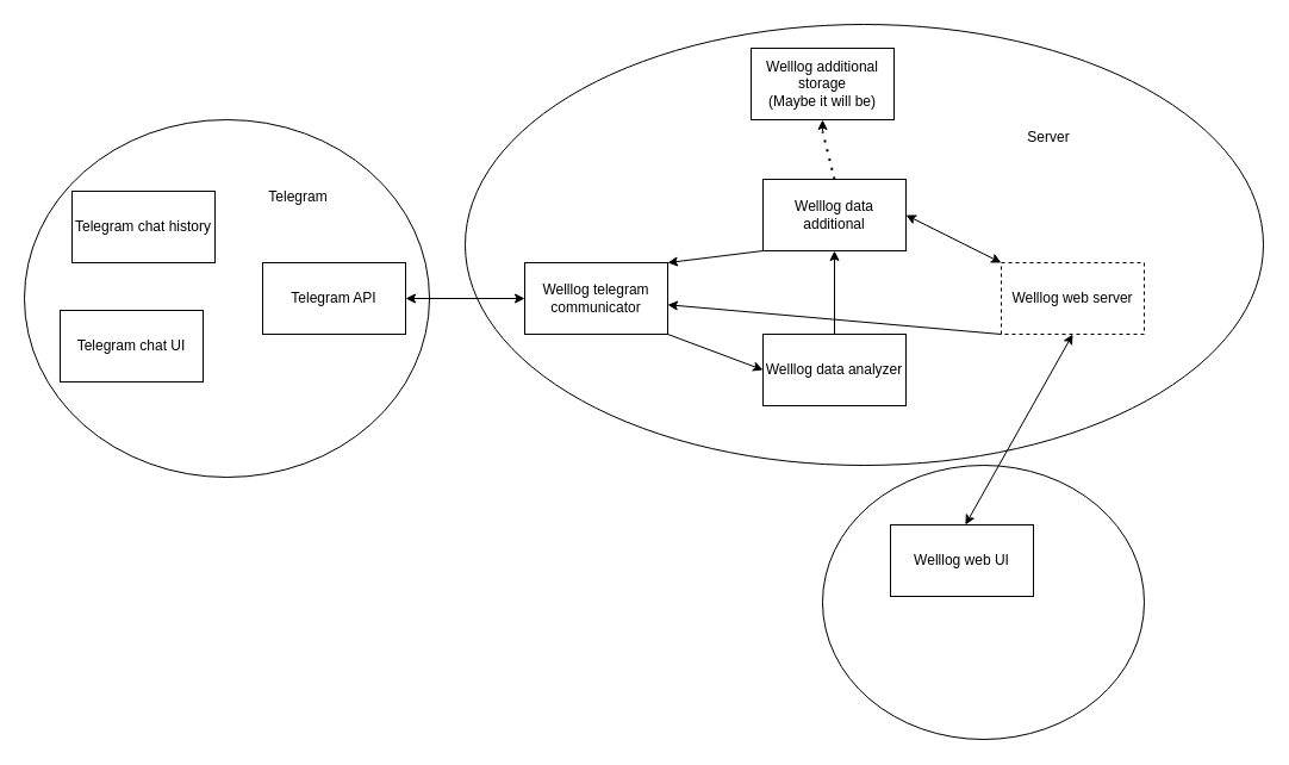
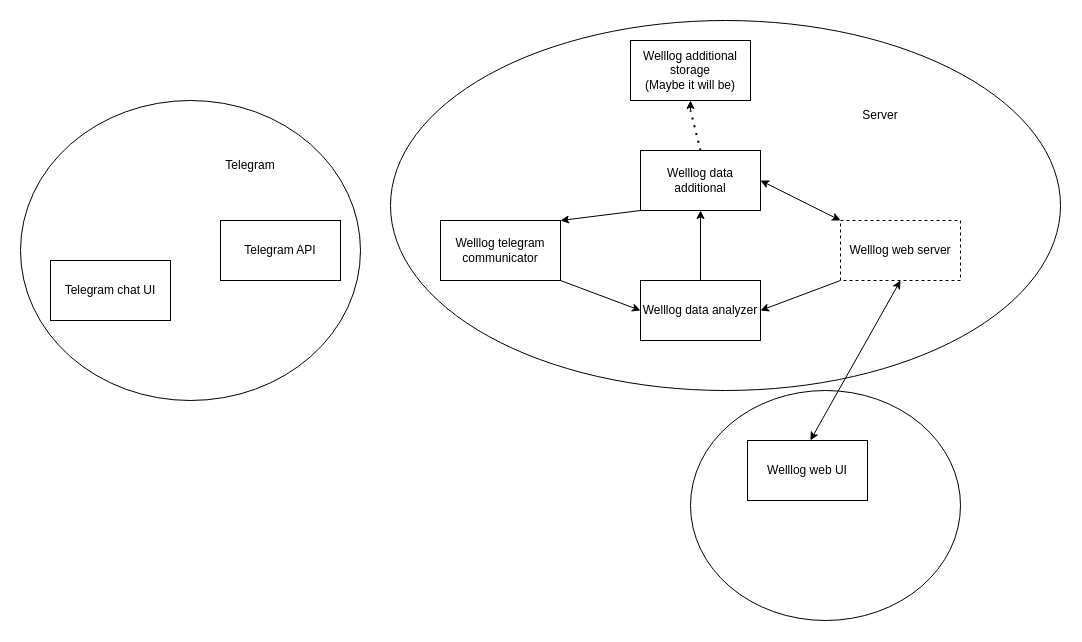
  <mxCell id="0" />
  <mxCell id="1" parent="0" />
  <mxCell id="2" value="" style="ellipse;whiteSpace=wrap;html=1;" vertex="1" parent="1"><mxGeometry x="390" y="20" width="670" height="370" as="geometry" /></mxCell>
  <mxCell id="3" value="" style="ellipse;whiteSpace=wrap;html=1;" vertex="1" parent="1"><mxGeometry x="690" y="390" width="270" height="230" as="geometry" /></mxCell>
  <mxCell id="4" value="" style="ellipse;whiteSpace=wrap;html=1;" parent="1" vertex="1"><mxGeometry x="20" y="100" width="340" height="300" as="geometry" /></mxCell>
- <mxCell id="5" value="Telegram chat history" style="rounded=0;whiteSpace=wrap;html=1;" parent="1" vertex="1"><mxGeometry x="60" y="160" width="120" height="60" as="geometry" /></mxCell>
  <mxCell id="6" value="Telegram chat UI" style="rounded=0;whiteSpace=wrap;html=1;" parent="1" vertex="1"><mxGeometry x="50" y="260" width="120" height="60" as="geometry" /></mxCell>
  <mxCell id="7" value="Telegram API" style="rounded=0;whiteSpace=wrap;html=1;" parent="1" vertex="1"><mxGeometry x="220" y="220" width="120" height="60" as="geometry" /></mxCell>
  <mxCell id="8" value="Welllog web server" style="rounded=0;whiteSpace=wrap;html=1;dashed=1;" parent="1" vertex="1"><mxGeometry x="840" y="220" width="120" height="60" as="geometry" /></mxCell>
  <mxCell id="9" value="Welllog web UI" style="rounded=0;whiteSpace=wrap;html=1;" parent="1" vertex="1"><mxGeometry x="747" y="440" width="120" height="60" as="geometry" /></mxCell>
  <mxCell id="10" value="Welllog data additional&lt;br&gt;" style="rounded=0;whiteSpace=wrap;html=1;" parent="1" vertex="1"><mxGeometry x="640" y="150" width="120" height="60" as="geometry" /></mxCell>
  <mxCell id="11" value="Welllog data analyzer" style="rounded=0;whiteSpace=wrap;html=1;" parent="1" vertex="1"><mxGeometry x="640" y="280" width="120" height="60" as="geometry" /></mxCell>
  <mxCell id="12" value="Welllog telegram communicator" style="rounded=0;whiteSpace=wrap;html=1;" parent="1" vertex="1"><mxGeometry x="440" y="220" width="120" height="60" as="geometry" /></mxCell>
- <mxCell id="13" value="" style="endArrow=classic;startArrow=classic;html=1;rounded=0;exitX=1;exitY=0.5;exitDx=0;exitDy=0;entryX=0;entryY=0.5;entryDx=0;entryDy=0;" parent="1" source="7" target="12" edge="1"><mxGeometry width="50" height="50" relative="1" as="geometry"><mxPoint x="360" y="300" as="sourcePoint" /><mxPoint x="410" y="250" as="targetPoint" /></mxGeometry></mxCell>
  <mxCell id="14" value="" style="endArrow=none;dashed=1;html=1;dashPattern=1 3;strokeWidth=2;rounded=0;exitX=0.5;exitY=0;exitDx=0;exitDy=0;" edge="1" parent="1" source="10"><mxGeometry width="50" height="50" relative="1" as="geometry"><mxPoint x="640" y="120" as="sourcePoint" /><mxPoint x="690" y="110" as="targetPoint" /></mxGeometry></mxCell>
  <mxCell id="15" value="" style="endArrow=classic;html=1;rounded=0;" edge="1" parent="1"><mxGeometry width="50" height="50" relative="1" as="geometry"><mxPoint x="690" y="110" as="sourcePoint" /><mxPoint x="690" y="100" as="targetPoint" /></mxGeometry></mxCell>
  <mxCell id="16" value="Welllog additional storage&lt;br&gt;(Maybe it will be)" style="rounded=0;whiteSpace=wrap;html=1;" vertex="1" parent="1"><mxGeometry x="630" y="40" width="120" height="60" as="geometry" /></mxCell>
  <mxCell id="17" value="" style="endArrow=classic;html=1;rounded=0;exitX=0.5;exitY=0;exitDx=0;exitDy=0;entryX=0.5;entryY=1;entryDx=0;entryDy=0;" edge="1" parent="1" source="11" target="10"><mxGeometry width="50" height="50" relative="1" as="geometry"><mxPoint x="670" y="280" as="sourcePoint" /><mxPoint x="720" y="230" as="targetPoint" /></mxGeometry></mxCell>
  <mxCell id="18" value="" style="endArrow=classic;html=1;rounded=0;exitX=1;exitY=1;exitDx=0;exitDy=0;entryX=0;entryY=0.5;entryDx=0;entryDy=0;" edge="1" parent="1" source="12" target="11"><mxGeometry width="50" height="50" relative="1" as="geometry"><mxPoint x="590" y="300" as="sourcePoint" /><mxPoint x="640" y="250" as="targetPoint" /></mxGeometry></mxCell>
  <mxCell id="19" value="" style="endArrow=classic;html=1;rounded=0;entryX=1;entryY=0;entryDx=0;entryDy=0;exitX=0;exitY=1;exitDx=0;exitDy=0;" edge="1" parent="1" source="10" target="12"><mxGeometry width="50" height="50" relative="1" as="geometry"><mxPoint x="490" y="410" as="sourcePoint" /><mxPoint x="540" y="360" as="targetPoint" /></mxGeometry></mxCell>
  <mxCell id="20" value="" style="endArrow=classic;startArrow=classic;html=1;rounded=0;entryX=0.5;entryY=1;entryDx=0;entryDy=0;exitX=0.444;exitY=0.217;exitDx=0;exitDy=0;exitPerimeter=0;" edge="1" parent="1" source="3" target="8"><mxGeometry width="50" height="50" relative="1" as="geometry"><mxPoint x="760" y="350" as="sourcePoint" /><mxPoint x="810" y="300" as="targetPoint" /></mxGeometry></mxCell>
  <mxCell id="21" value="" style="endArrow=classic;startArrow=classic;html=1;rounded=0;exitX=1;exitY=0.5;exitDx=0;exitDy=0;entryX=0;entryY=0;entryDx=0;entryDy=0;" edge="1" parent="1" source="10" target="8"><mxGeometry width="50" height="50" relative="1" as="geometry"><mxPoint x="750" y="310" as="sourcePoint" /><mxPoint x="840" y="280" as="targetPoint" /></mxGeometry></mxCell>
- <mxCell id="22" value="" style="endArrow=classic;html=1;rounded=0;exitX=0;exitY=1;exitDx=0;exitDy=0;" edge="1" parent="1" source="8" target="12"><mxGeometry width="50" height="50" relative="1" as="geometry"><mxPoint x="840" y="280" as="sourcePoint" /><mxPoint x="800" y="260" as="targetPoint" /></mxGeometry></mxCell>
+ <mxCell id="22" value="" style="endArrow=classic;html=1;rounded=0;entryX=1;entryY=0.5;entryDx=0;entryDy=0;exitX=0;exitY=1;exitDx=0;exitDy=0;" edge="1" parent="1" source="8" target="11"><mxGeometry width="50" height="50" relative="1" as="geometry"><mxPoint x="840" y="280" as="sourcePoint" /><mxPoint x="800" y="260" as="targetPoint" /></mxGeometry></mxCell>
  <mxCell id="23" value="Server" style="text;html=1;strokeColor=none;fillColor=none;align=center;verticalAlign=middle;whiteSpace=wrap;rounded=0;" vertex="1" parent="1"><mxGeometry x="850" y="100" width="60" height="30" as="geometry" /></mxCell>
  <mxCell id="24" value="Telegram" style="text;html=1;strokeColor=none;fillColor=none;align=center;verticalAlign=middle;whiteSpace=wrap;rounded=0;" vertex="1" parent="1"><mxGeometry x="220" y="150" width="60" height="30" as="geometry" /></mxCell>
